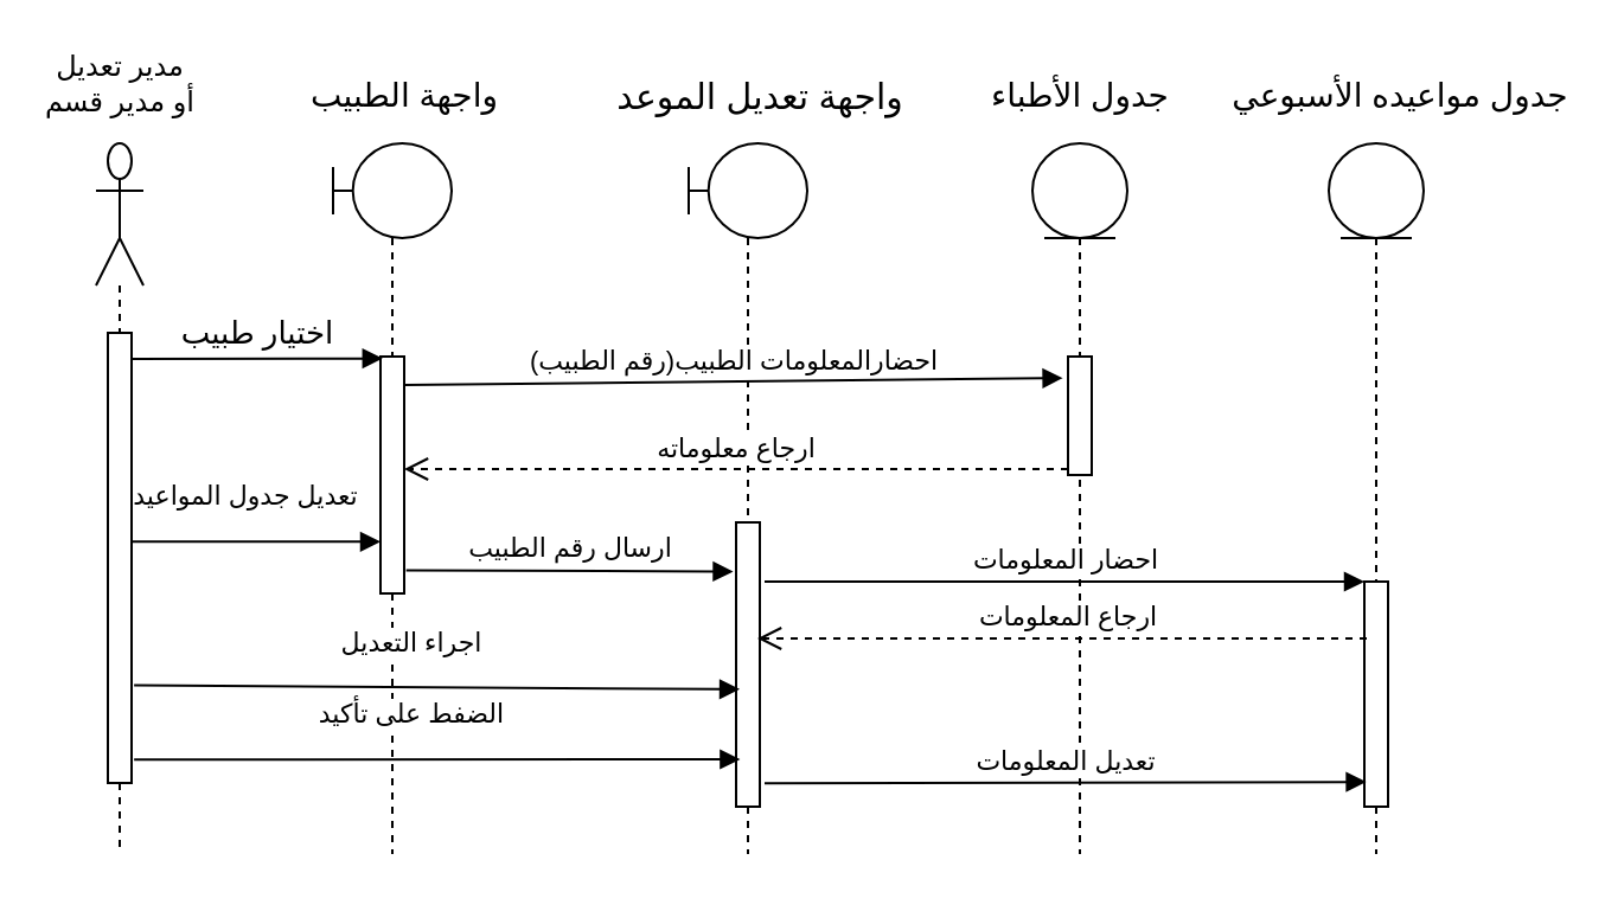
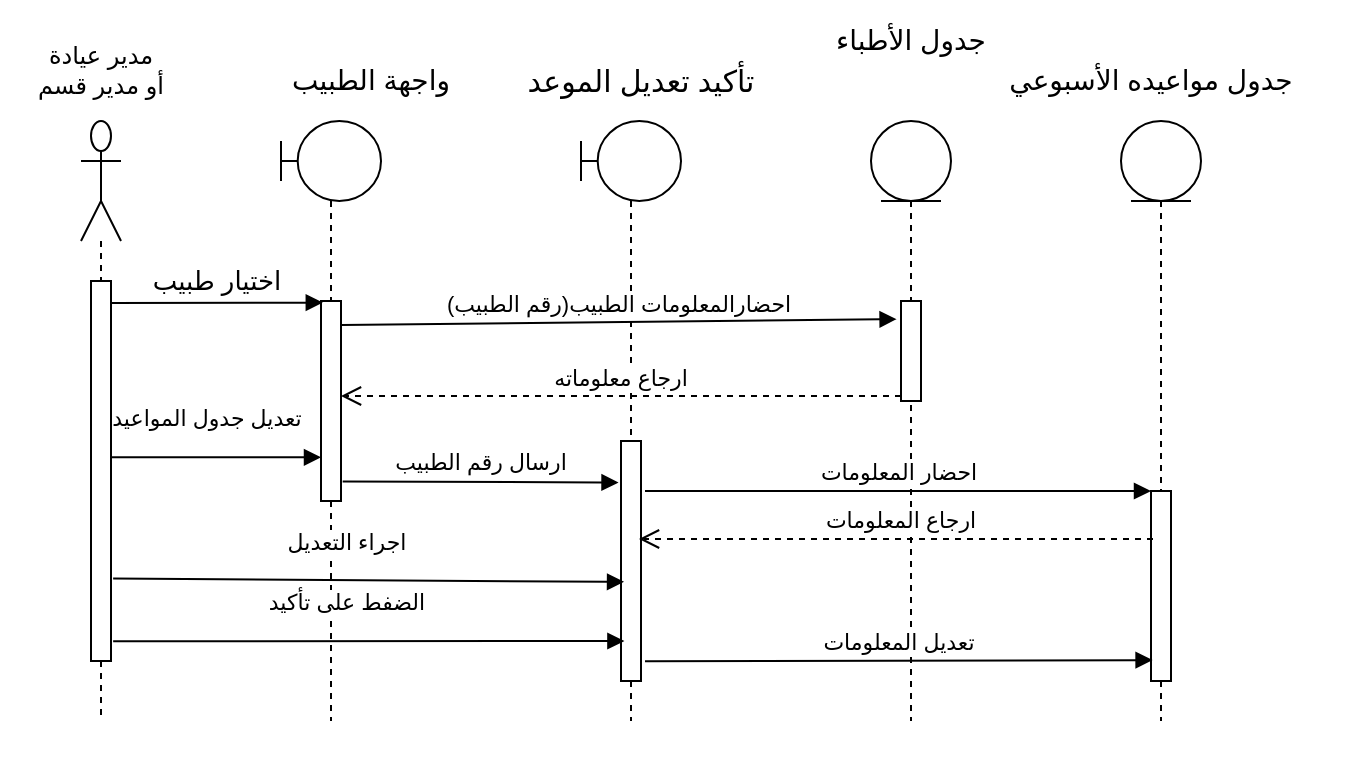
  <mxCell id="0" />
  <mxCell id="1" parent="0" />
  <mxCell id="2" value="" style="shape=umlLifeline;participant=umlActor;perimeter=lifelinePerimeter;whiteSpace=wrap;html=1;container=1;collapsible=0;recursiveResize=0;verticalAlign=top;spacingTop=36;outlineConnect=0;size=60;" vertex="1" parent="1"><mxGeometry x="40" y="60" width="20" height="300" as="geometry" /></mxCell>
  <mxCell id="3" value="" style="html=1;points=[];perimeter=orthogonalPerimeter;" vertex="1" parent="2"><mxGeometry x="5" y="80" width="10" height="190" as="geometry" /></mxCell>
  <mxCell id="4" value="" style="shape=umlLifeline;participant=umlBoundary;perimeter=lifelinePerimeter;whiteSpace=wrap;html=1;container=1;collapsible=0;recursiveResize=0;verticalAlign=top;spacingTop=36;outlineConnect=0;" vertex="1" parent="1"><mxGeometry x="290" y="60" width="50" height="300" as="geometry" /></mxCell>
  <mxCell id="5" value="" style="html=1;points=[];perimeter=orthogonalPerimeter;" vertex="1" parent="4"><mxGeometry x="20" y="160" width="10" height="120" as="geometry" /></mxCell>
  <mxCell id="6" value="" style="shape=umlLifeline;participant=umlBoundary;perimeter=lifelinePerimeter;whiteSpace=wrap;html=1;container=1;collapsible=0;recursiveResize=0;verticalAlign=top;spacingTop=36;outlineConnect=0;" vertex="1" parent="1"><mxGeometry x="140" y="60" width="50" height="300" as="geometry" /></mxCell>
  <mxCell id="7" value="" style="html=1;points=[];perimeter=orthogonalPerimeter;" vertex="1" parent="6"><mxGeometry x="20" y="90" width="10" height="100" as="geometry" /></mxCell>
- <mxCell id="8" value="&lt;font style=&quot;font-size: 14px&quot;&gt;واجهة الطبيب&lt;/font&gt;" style="text;html=1;align=center;verticalAlign=middle;resizable=0;points=[];autosize=1;" vertex="1" parent="1"><mxGeometry x="130" y="30" width="80" height="20" as="geometry" /></mxCell>
- <mxCell id="9" value="&lt;font style=&quot;font-size: 15px&quot;&gt;واجهة تعديل الموعد&lt;/font&gt;" style="text;html=1;align=center;verticalAlign=middle;resizable=0;points=[];autosize=1;" vertex="1" parent="1"><mxGeometry x="265" y="30" width="110" height="20" as="geometry" /></mxCell>
+ <mxCell id="8" value="&lt;font style=&quot;font-size: 14px&quot;&gt;واجهة الطبيب&lt;/font&gt;" style="text;html=1;align=center;verticalAlign=middle;resizable=0;points=[];autosize=1;" vertex="1" parent="1"><mxGeometry x="145" y="30" width="80" height="20" as="geometry" /></mxCell>
+ <mxCell id="9" value="&lt;font style=&quot;font-size: 15px&quot;&gt;تأكيد تعديل الموعد&lt;/font&gt;" style="text;html=1;align=center;verticalAlign=middle;resizable=0;points=[];autosize=1;" vertex="1" parent="1"><mxGeometry x="265" y="30" width="110" height="20" as="geometry" /></mxCell>
  <mxCell id="10" value="" style="shape=umlLifeline;participant=umlEntity;perimeter=lifelinePerimeter;whiteSpace=wrap;html=1;container=1;collapsible=0;recursiveResize=0;verticalAlign=top;spacingTop=36;outlineConnect=0;" vertex="1" parent="1"><mxGeometry x="435" y="60" width="40" height="300" as="geometry" /></mxCell>
  <mxCell id="11" value="" style="html=1;points=[];perimeter=orthogonalPerimeter;" vertex="1" parent="10"><mxGeometry x="15" y="90" width="10" height="50" as="geometry" /></mxCell>
- <mxCell id="12" value="&lt;font style=&quot;font-size: 14px&quot;&gt;جدول الأطباء&lt;/font&gt;" style="text;html=1;align=center;verticalAlign=middle;resizable=0;points=[];autosize=1;" vertex="1" parent="1"><mxGeometry x="415" y="30" width="80" height="20" as="geometry" /></mxCell>
+ <mxCell id="12" value="&lt;font style=&quot;font-size: 14px&quot;&gt;جدول الأطباء&lt;/font&gt;" style="text;html=1;align=center;verticalAlign=middle;resizable=0;points=[];autosize=1;" vertex="1" parent="1"><mxGeometry x="415" y="10" width="80" height="20" as="geometry" /></mxCell>
  <mxCell id="13" value="" style="shape=umlLifeline;participant=umlEntity;perimeter=lifelinePerimeter;whiteSpace=wrap;html=1;container=1;collapsible=0;recursiveResize=0;verticalAlign=top;spacingTop=36;outlineConnect=0;" vertex="1" parent="1"><mxGeometry x="560" y="60" width="40" height="300" as="geometry" /></mxCell>
  <mxCell id="14" value="" style="html=1;points=[];perimeter=orthogonalPerimeter;" vertex="1" parent="13"><mxGeometry x="15" y="185" width="10" height="95" as="geometry" /></mxCell>
- <mxCell id="15" value="&lt;font style=&quot;font-size: 14px&quot;&gt;جدول مواعيده الأسبوعي&lt;/font&gt;" style="text;html=1;align=center;verticalAlign=middle;resizable=0;points=[];autosize=1;" vertex="1" parent="1"><mxGeometry x="525" y="30" width="130" height="20" as="geometry" /></mxCell>
+ <mxCell id="15" value="&lt;font style=&quot;font-size: 14px&quot;&gt;جدول مواعيده الأسبوعي&lt;/font&gt;" style="text;html=1;align=center;verticalAlign=middle;resizable=0;points=[];autosize=1;" vertex="1" parent="1"><mxGeometry x="510" y="30" width="130" height="20" as="geometry" /></mxCell>
  <mxCell id="16" value="(احضارالمعلومات الطبيب(رقم الطبيب" style="html=1;verticalAlign=bottom;endArrow=block;entryX=-0.221;entryY=0.182;entryDx=0;entryDy=0;entryPerimeter=0;exitX=1.028;exitY=0.12;exitDx=0;exitDy=0;exitPerimeter=0;" edge="1" target="11" parent="1" source="7"><mxGeometry relative="1" as="geometry"><mxPoint x="180" y="160" as="sourcePoint" /><mxPoint x="419.61" y="160" as="targetPoint" /></mxGeometry></mxCell>
  <mxCell id="17" value="ارجاع معلوماته" style="html=1;verticalAlign=bottom;endArrow=open;dashed=1;endSize=8;exitX=0;exitY=0.95;" edge="1" source="11" parent="1" target="7"><mxGeometry relative="1" as="geometry"><mxPoint x="180" y="200" as="targetPoint" /><Array as="points" /></mxGeometry></mxCell>
  <mxCell id="18" value="تعديل جدول المواعيد" style="html=1;verticalAlign=bottom;endArrow=block;exitX=0.997;exitY=0.464;exitDx=0;exitDy=0;exitPerimeter=0;" edge="1" parent="1" source="3" target="7"><mxGeometry x="-0.089" y="10" width="80" relative="1" as="geometry"><mxPoint x="60" y="229" as="sourcePoint" /><mxPoint x="130" y="230" as="targetPoint" /><mxPoint as="offset" /></mxGeometry></mxCell>
  <mxCell id="19" value="ارسال رقم الطبيب" style="html=1;verticalAlign=bottom;endArrow=block;exitX=1.083;exitY=0.902;exitDx=0;exitDy=0;exitPerimeter=0;entryX=-0.124;entryY=0.173;entryDx=0;entryDy=0;entryPerimeter=0;" edge="1" parent="1" source="7" target="5"><mxGeometry width="80" relative="1" as="geometry"><mxPoint x="170" y="240" as="sourcePoint" /><mxPoint x="310" y="238" as="targetPoint" /></mxGeometry></mxCell>
  <mxCell id="20" value="احضار المعلومات" style="html=1;verticalAlign=bottom;endArrow=block;entryX=0;entryY=0;" edge="1" target="14" parent="1"><mxGeometry relative="1" as="geometry"><mxPoint x="322" y="245" as="sourcePoint" /><Array as="points" /></mxGeometry></mxCell>
  <mxCell id="21" value="ارجاع المعلومات" style="html=1;verticalAlign=bottom;endArrow=open;dashed=1;endSize=8;" edge="1" parent="1"><mxGeometry x="-0.022" relative="1" as="geometry"><mxPoint x="319" y="269" as="targetPoint" /><mxPoint x="576" y="269" as="sourcePoint" /><mxPoint as="offset" /></mxGeometry></mxCell>
  <mxCell id="22" value="اجراء التعديل" style="html=1;verticalAlign=bottom;endArrow=block;entryX=0.152;entryY=0.587;entryDx=0;entryDy=0;entryPerimeter=0;exitX=1.107;exitY=0.783;exitDx=0;exitDy=0;exitPerimeter=0;" edge="1" parent="1" source="3" target="5"><mxGeometry x="-0.082" y="10" width="80" relative="1" as="geometry"><mxPoint x="70" y="290" as="sourcePoint" /><mxPoint x="220" y="290" as="targetPoint" /><mxPoint as="offset" /></mxGeometry></mxCell>
  <mxCell id="23" value="الضفط على تأكيد" style="html=1;verticalAlign=bottom;endArrow=block;entryX=0.152;entryY=0.587;entryDx=0;entryDy=0;entryPerimeter=0;exitX=1.107;exitY=0.948;exitDx=0;exitDy=0;exitPerimeter=0;" edge="1" parent="1" source="3"><mxGeometry x="-0.083" y="10" width="80" relative="1" as="geometry"><mxPoint x="70" y="320" as="sourcePoint" /><mxPoint x="311.71" y="320" as="targetPoint" /><mxPoint as="offset" /></mxGeometry></mxCell>
  <mxCell id="24" value="تعديل المعلومات" style="html=1;verticalAlign=bottom;endArrow=block;exitX=1.2;exitY=0.918;exitDx=0;exitDy=0;exitPerimeter=0;entryX=0.079;entryY=0.89;entryDx=0;entryDy=0;entryPerimeter=0;" edge="1" parent="1" source="5" target="14"><mxGeometry width="80" relative="1" as="geometry"><mxPoint x="360" y="330" as="sourcePoint" /><mxPoint x="535" y="330" as="targetPoint" /><Array as="points" /></mxGeometry></mxCell>
- <mxCell id="25" value="مدير تعديل&lt;br&gt;أو مدير قسم&lt;br&gt;" style="text;html=1;align=center;verticalAlign=middle;resizable=0;points=[];autosize=1;" vertex="1" parent="1"><mxGeometry x="20" y="20" width="60" height="30" as="geometry" /></mxCell>
+ <mxCell id="25" value="مدير عيادة&lt;br&gt;أو مدير قسم&lt;br&gt;" style="text;html=1;align=center;verticalAlign=middle;resizable=0;points=[];autosize=1;" vertex="1" parent="1"><mxGeometry x="20" y="20" width="60" height="30" as="geometry" /></mxCell>
  <mxCell id="26" value="&lt;span style=&quot;font-size: 13px&quot;&gt;اختيار طبيب&lt;/span&gt;" style="html=1;verticalAlign=bottom;endArrow=block;entryX=0.09;entryY=0.008;entryDx=0;entryDy=0;entryPerimeter=0;" edge="1" parent="1" target="7"><mxGeometry width="80" relative="1" as="geometry"><mxPoint x="55" y="151" as="sourcePoint" /><mxPoint x="161" y="156" as="targetPoint" /><Array as="points" /></mxGeometry></mxCell>
